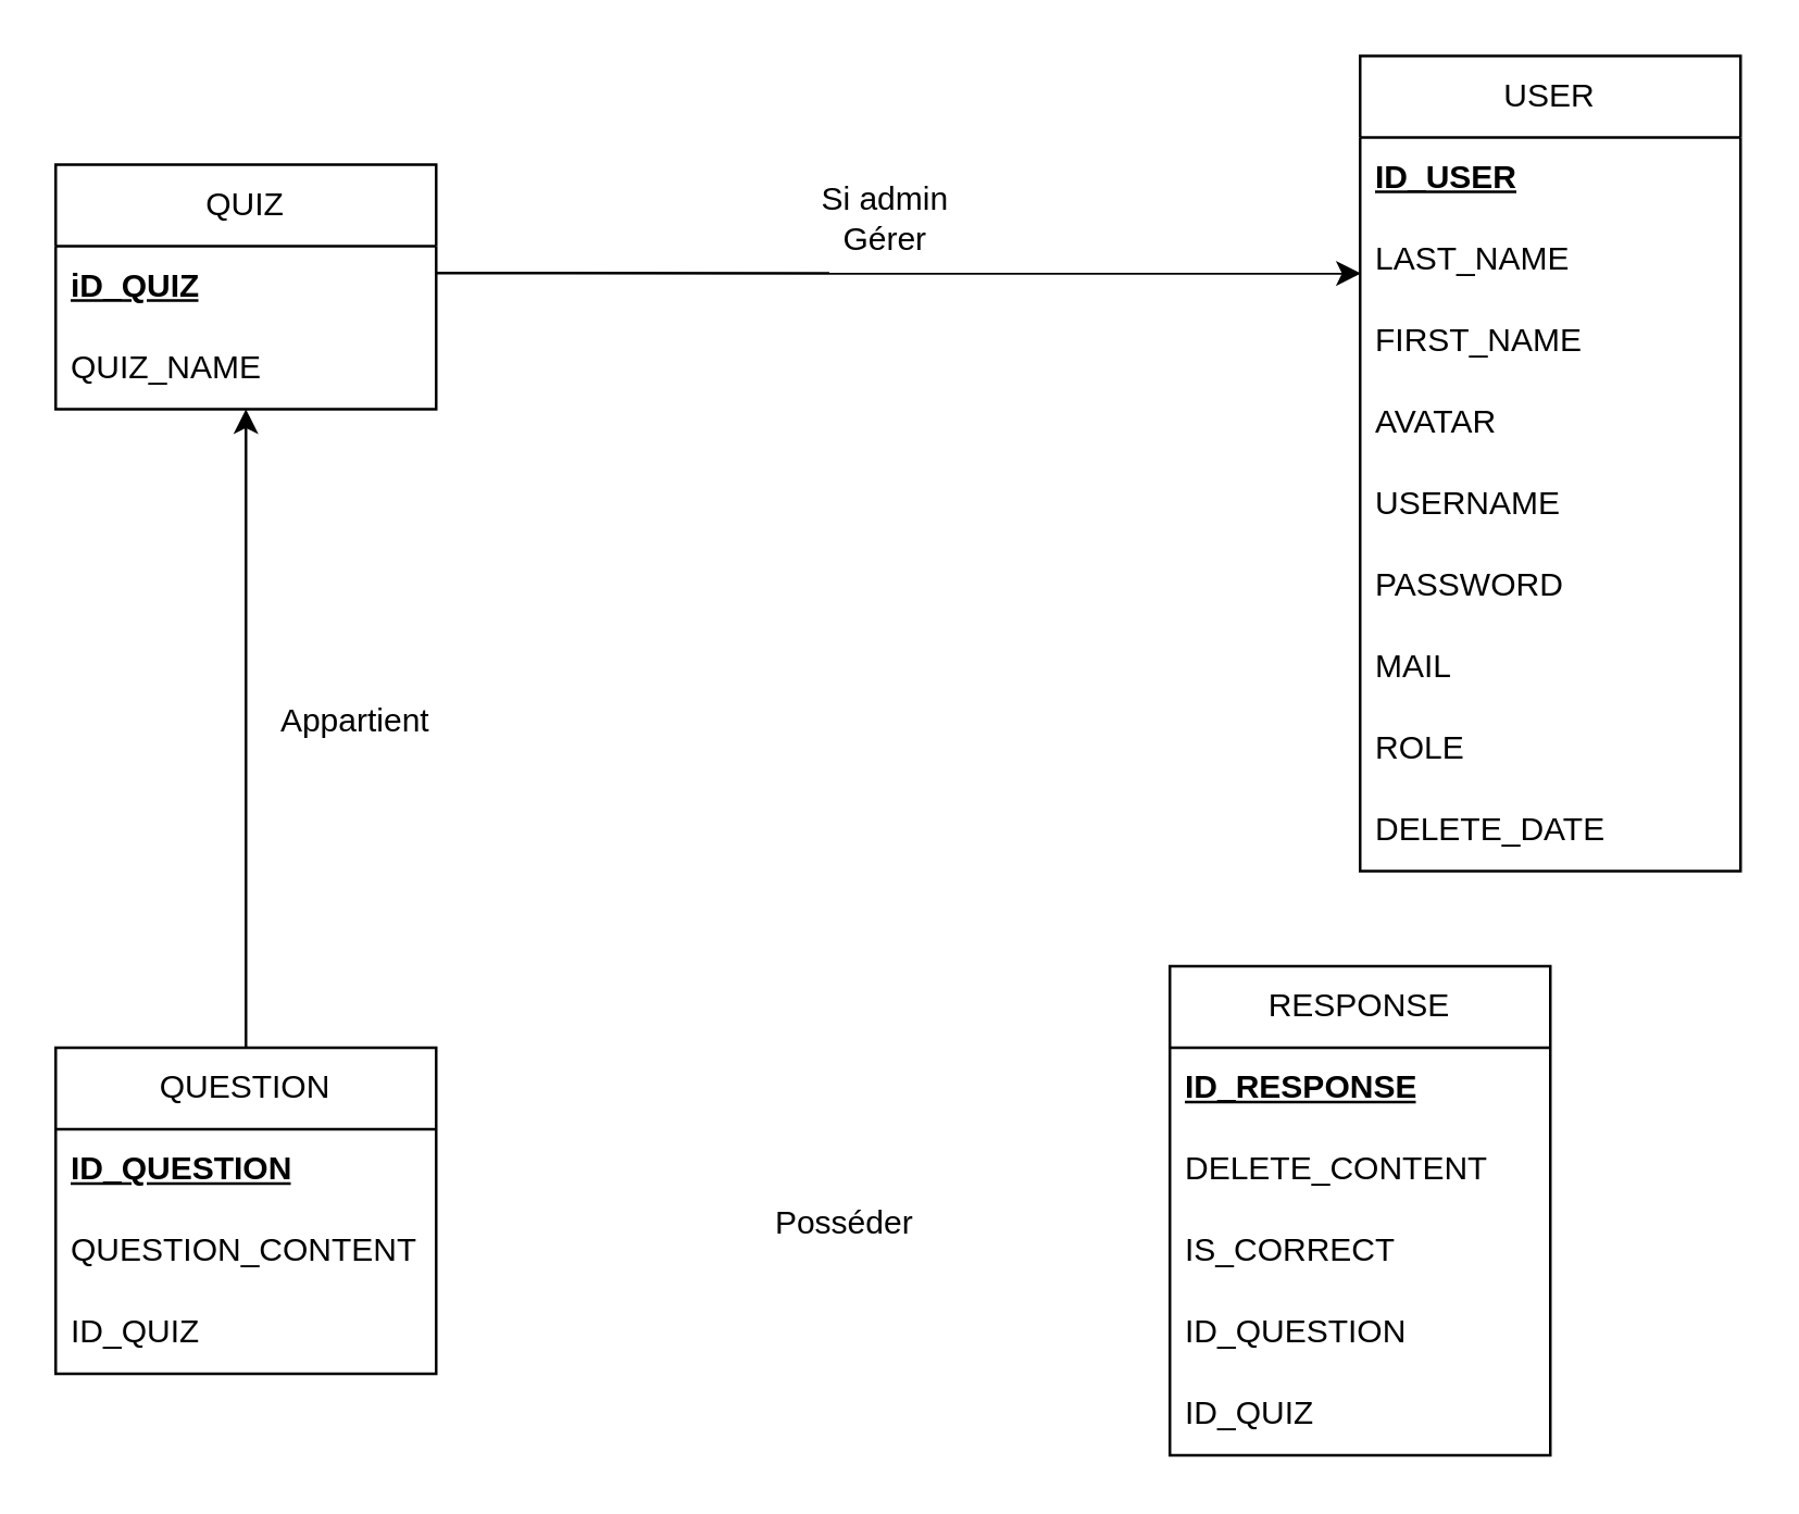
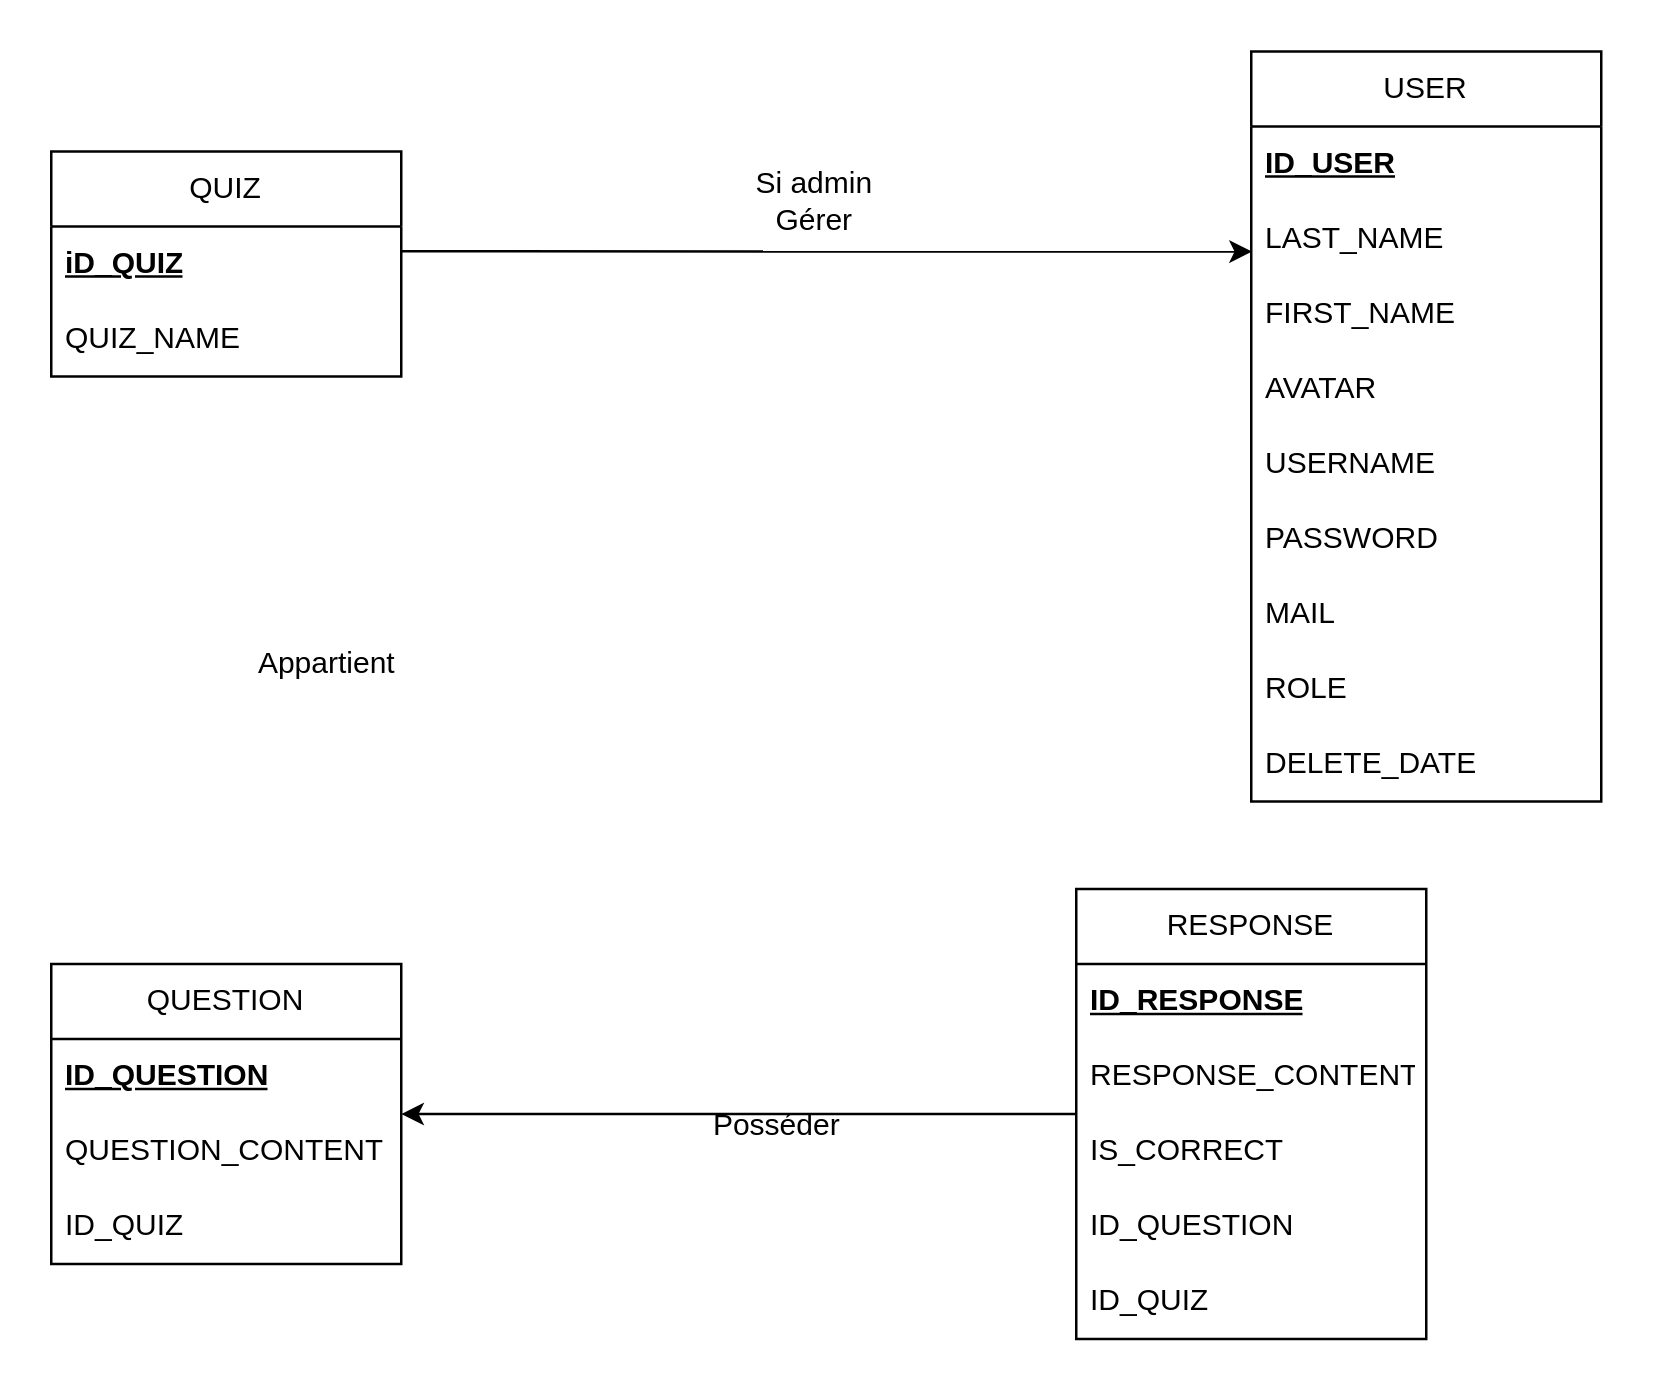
  <mxCell id="0" />
  <mxCell id="1" parent="0" />
  <mxCell id="2" value="USER" style="swimlane;fontStyle=0;childLayout=stackLayout;horizontal=1;startSize=30;horizontalStack=0;resizeParent=1;resizeParentMax=0;resizeLast=0;collapsible=1;marginBottom=0;whiteSpace=wrap;html=1;" vertex="1" parent="1"><mxGeometry x="500" y="20" width="140" height="300" as="geometry" /></mxCell>
  <mxCell id="3" value="&lt;b&gt;&lt;u&gt;ID_USER&lt;/u&gt;&lt;/b&gt;" style="text;strokeColor=none;fillColor=none;align=left;verticalAlign=middle;spacingLeft=4;spacingRight=4;overflow=hidden;points=[[0,0.5],[1,0.5]];portConstraint=eastwest;rotatable=0;whiteSpace=wrap;html=1;" vertex="1" parent="2"><mxGeometry y="30" width="140" height="30" as="geometry" /></mxCell>
  <mxCell id="4" value="LAST_NAME" style="text;strokeColor=none;fillColor=none;align=left;verticalAlign=middle;spacingLeft=4;spacingRight=4;overflow=hidden;points=[[0,0.5],[1,0.5]];portConstraint=eastwest;rotatable=0;whiteSpace=wrap;html=1;" vertex="1" parent="2"><mxGeometry y="60" width="140" height="30" as="geometry" /></mxCell>
  <mxCell id="5" value="FIRST_NAME" style="text;strokeColor=none;fillColor=none;align=left;verticalAlign=middle;spacingLeft=4;spacingRight=4;overflow=hidden;points=[[0,0.5],[1,0.5]];portConstraint=eastwest;rotatable=0;whiteSpace=wrap;html=1;" vertex="1" parent="2"><mxGeometry y="90" width="140" height="30" as="geometry" /></mxCell>
  <mxCell id="6" value="AVATAR" style="text;strokeColor=none;fillColor=none;align=left;verticalAlign=middle;spacingLeft=4;spacingRight=4;overflow=hidden;points=[[0,0.5],[1,0.5]];portConstraint=eastwest;rotatable=0;whiteSpace=wrap;html=1;" vertex="1" parent="2"><mxGeometry y="120" width="140" height="30" as="geometry" /></mxCell>
  <mxCell id="7" value="USERNAME" style="text;strokeColor=none;fillColor=none;align=left;verticalAlign=middle;spacingLeft=4;spacingRight=4;overflow=hidden;points=[[0,0.5],[1,0.5]];portConstraint=eastwest;rotatable=0;whiteSpace=wrap;html=1;" vertex="1" parent="2"><mxGeometry y="150" width="140" height="30" as="geometry" /></mxCell>
  <mxCell id="8" value="PASSWORD" style="text;strokeColor=none;fillColor=none;align=left;verticalAlign=middle;spacingLeft=4;spacingRight=4;overflow=hidden;points=[[0,0.5],[1,0.5]];portConstraint=eastwest;rotatable=0;whiteSpace=wrap;html=1;" vertex="1" parent="2"><mxGeometry y="180" width="140" height="30" as="geometry" /></mxCell>
  <mxCell id="9" value="MAIL" style="text;strokeColor=none;fillColor=none;align=left;verticalAlign=middle;spacingLeft=4;spacingRight=4;overflow=hidden;points=[[0,0.5],[1,0.5]];portConstraint=eastwest;rotatable=0;whiteSpace=wrap;html=1;" vertex="1" parent="2"><mxGeometry y="210" width="140" height="30" as="geometry" /></mxCell>
  <mxCell id="10" value="ROLE" style="text;strokeColor=none;fillColor=none;align=left;verticalAlign=middle;spacingLeft=4;spacingRight=4;overflow=hidden;points=[[0,0.5],[1,0.5]];portConstraint=eastwest;rotatable=0;whiteSpace=wrap;html=1;" vertex="1" parent="2"><mxGeometry y="240" width="140" height="30" as="geometry" /></mxCell>
  <mxCell id="11" value="DELETE_DATE" style="text;strokeColor=none;fillColor=none;align=left;verticalAlign=middle;spacingLeft=4;spacingRight=4;overflow=hidden;points=[[0,0.5],[1,0.5]];portConstraint=eastwest;rotatable=0;whiteSpace=wrap;html=1;" vertex="1" parent="2"><mxGeometry y="270" width="140" height="30" as="geometry" /></mxCell>
  <mxCell id="12" value="QUIZ" style="swimlane;fontStyle=0;childLayout=stackLayout;horizontal=1;startSize=30;horizontalStack=0;resizeParent=1;resizeParentMax=0;resizeLast=0;collapsible=1;marginBottom=0;whiteSpace=wrap;html=1;" vertex="1" parent="1"><mxGeometry x="20" y="60" width="140" height="90" as="geometry" /></mxCell>
  <mxCell id="13" value="&lt;b&gt;&lt;u&gt;iD_QUIZ&lt;/u&gt;&lt;/b&gt;" style="text;strokeColor=none;fillColor=none;align=left;verticalAlign=middle;spacingLeft=4;spacingRight=4;overflow=hidden;points=[[0,0.5],[1,0.5]];portConstraint=eastwest;rotatable=0;whiteSpace=wrap;html=1;" vertex="1" parent="12"><mxGeometry y="30" width="140" height="30" as="geometry" /></mxCell>
  <mxCell id="14" value="QUIZ_NAME" style="text;strokeColor=none;fillColor=none;align=left;verticalAlign=middle;spacingLeft=4;spacingRight=4;overflow=hidden;points=[[0,0.5],[1,0.5]];portConstraint=eastwest;rotatable=0;whiteSpace=wrap;html=1;" vertex="1" parent="12"><mxGeometry y="60" width="140" height="30" as="geometry" /></mxCell>
  <mxCell id="15" value="QUESTION" style="swimlane;fontStyle=0;childLayout=stackLayout;horizontal=1;startSize=30;horizontalStack=0;resizeParent=1;resizeParentMax=0;resizeLast=0;collapsible=1;marginBottom=0;whiteSpace=wrap;html=1;" vertex="1" parent="1"><mxGeometry x="20" y="385" width="140" height="120" as="geometry" /></mxCell>
  <mxCell id="16" value="&lt;b&gt;&lt;u&gt;ID_QUESTION&lt;/u&gt;&lt;/b&gt;" style="text;strokeColor=none;fillColor=none;align=left;verticalAlign=middle;spacingLeft=4;spacingRight=4;overflow=hidden;points=[[0,0.5],[1,0.5]];portConstraint=eastwest;rotatable=0;whiteSpace=wrap;html=1;" vertex="1" parent="15"><mxGeometry y="30" width="140" height="30" as="geometry" /></mxCell>
  <mxCell id="17" value="QUESTION_CONTENT" style="text;strokeColor=none;fillColor=none;align=left;verticalAlign=middle;spacingLeft=4;spacingRight=4;overflow=hidden;points=[[0,0.5],[1,0.5]];portConstraint=eastwest;rotatable=0;whiteSpace=wrap;html=1;" vertex="1" parent="15"><mxGeometry y="60" width="140" height="30" as="geometry" /></mxCell>
  <mxCell id="18" value="ID_QUIZ" style="text;strokeColor=none;fillColor=none;align=left;verticalAlign=middle;spacingLeft=4;spacingRight=4;overflow=hidden;points=[[0,0.5],[1,0.5]];portConstraint=eastwest;rotatable=0;whiteSpace=wrap;html=1;" vertex="1" parent="15"><mxGeometry y="90" width="140" height="30" as="geometry" /></mxCell>
  <mxCell id="19" value="RESPONSE" style="swimlane;fontStyle=0;childLayout=stackLayout;horizontal=1;startSize=30;horizontalStack=0;resizeParent=1;resizeParentMax=0;resizeLast=0;collapsible=1;marginBottom=0;whiteSpace=wrap;html=1;" vertex="1" parent="1"><mxGeometry x="430" y="355" width="140" height="180" as="geometry" /></mxCell>
  <mxCell id="20" value="&lt;b&gt;&lt;u&gt;ID_RESPONSE&lt;/u&gt;&lt;/b&gt;" style="text;strokeColor=none;fillColor=none;align=left;verticalAlign=middle;spacingLeft=4;spacingRight=4;overflow=hidden;points=[[0,0.5],[1,0.5]];portConstraint=eastwest;rotatable=0;whiteSpace=wrap;html=1;" vertex="1" parent="19"><mxGeometry y="30" width="140" height="30" as="geometry" /></mxCell>
- <mxCell id="21" value="DELETE_CONTENT" style="text;strokeColor=none;fillColor=none;align=left;verticalAlign=middle;spacingLeft=4;spacingRight=4;overflow=hidden;points=[[0,0.5],[1,0.5]];portConstraint=eastwest;rotatable=0;whiteSpace=wrap;html=1;" vertex="1" parent="19"><mxGeometry y="60" width="140" height="30" as="geometry" /></mxCell>
+ <mxCell id="21" value="RESPONSE_CONTENT" style="text;strokeColor=none;fillColor=none;align=left;verticalAlign=middle;spacingLeft=4;spacingRight=4;overflow=hidden;points=[[0,0.5],[1,0.5]];portConstraint=eastwest;rotatable=0;whiteSpace=wrap;html=1;" vertex="1" parent="19"><mxGeometry y="60" width="140" height="30" as="geometry" /></mxCell>
  <mxCell id="22" value="IS_CORRECT" style="text;strokeColor=none;fillColor=none;align=left;verticalAlign=middle;spacingLeft=4;spacingRight=4;overflow=hidden;points=[[0,0.5],[1,0.5]];portConstraint=eastwest;rotatable=0;whiteSpace=wrap;html=1;" vertex="1" parent="19"><mxGeometry y="90" width="140" height="30" as="geometry" /></mxCell>
  <mxCell id="23" value="ID_QUESTION" style="text;strokeColor=none;fillColor=none;align=left;verticalAlign=middle;spacingLeft=4;spacingRight=4;overflow=hidden;points=[[0,0.5],[1,0.5]];portConstraint=eastwest;rotatable=0;whiteSpace=wrap;html=1;" vertex="1" parent="19"><mxGeometry y="120" width="140" height="30" as="geometry" /></mxCell>
  <mxCell id="24" value="ID_QUIZ" style="text;strokeColor=none;fillColor=none;align=left;verticalAlign=middle;spacingLeft=4;spacingRight=4;overflow=hidden;points=[[0,0.5],[1,0.5]];portConstraint=eastwest;rotatable=0;whiteSpace=wrap;html=1;" vertex="1" parent="19"><mxGeometry y="150" width="140" height="30" as="geometry" /></mxCell>
  <mxCell id="25" value="Appartient" style="text;html=1;align=center;verticalAlign=middle;resizable=0;points=[];autosize=1;strokeColor=none;fillColor=none;" vertex="1" parent="1"><mxGeometry x="90" y="250" width="80" height="30" as="geometry" /></mxCell>
- <mxCell id="26" value="" style="endArrow=classic;html=1;rounded=0;" edge="1" parent="1" source="15" target="12"><mxGeometry width="50" height="50" relative="1" as="geometry"><mxPoint x="100" y="330" as="sourcePoint" /><mxPoint x="60" y="240" as="targetPoint" /></mxGeometry></mxCell>
  <mxCell id="27" value="Posséder" style="text;html=1;align=center;verticalAlign=middle;resizable=0;points=[];autosize=1;strokeColor=none;fillColor=none;" vertex="1" parent="1"><mxGeometry x="275" y="435" width="70" height="30" as="geometry" /></mxCell>
+ <mxCell id="28" value="" style="endArrow=classic;html=1;rounded=0;" edge="1" parent="1" source="19" target="15"><mxGeometry width="50" height="50" relative="1" as="geometry"><mxPoint x="330" y="600" as="sourcePoint" /><mxPoint x="350" y="180" as="targetPoint" /></mxGeometry></mxCell>
  <mxCell id="29" value="&lt;div&gt;Si admin&lt;/div&gt;Gérer" style="text;html=1;align=center;verticalAlign=middle;resizable=0;points=[];autosize=1;strokeColor=none;fillColor=none;" vertex="1" parent="1"><mxGeometry x="290" y="60" width="70" height="40" as="geometry" /></mxCell>
  <mxCell id="30" value="" style="endArrow=classic;html=1;rounded=0;entryX=0.002;entryY=0.668;entryDx=0;entryDy=0;entryPerimeter=0;exitX=0.998;exitY=0.331;exitDx=0;exitDy=0;exitPerimeter=0;" edge="1" parent="1" source="13" target="4"><mxGeometry width="50" height="50" relative="1" as="geometry"><mxPoint x="320" y="295" as="sourcePoint" /><mxPoint x="320" y="60" as="targetPoint" /></mxGeometry></mxCell>
